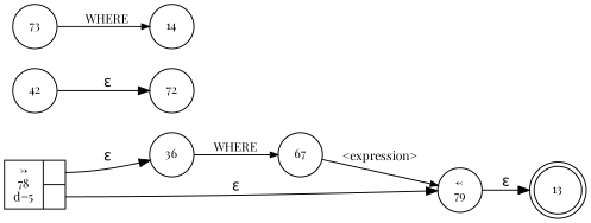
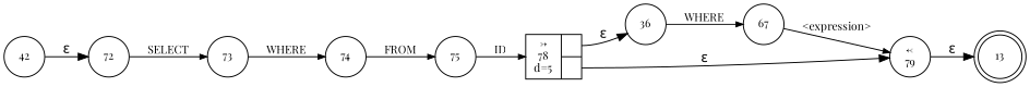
  digraph {
    fontname="Playfair Display"
    rankdir=LR
    node [fixedsize=true fontname="Playfair Display" fontsize=11 shape=circle peripheries=1]
    edge [arrowhead=normal arrowsize=.7 fontname="Playfair Display" fontsize=11]
    n1 [label=13 shape=doublecircle width=.6 peripheries=""]
    n2 [label=72 width=.55]
    n3 [label=73 width=.55]
-   n4 [label=14 width=.55]
+   n4 [label=74 width=.55]
+   n5 [label=75 width=.55]
    n6 [fixedsize=false label="{&rarr;\n78\nd=5|{<p0>|<p1>}}" shape=record]
    n7 [label=36 width=.55]
    n8 [label="&larr;\n79" width=.55]
    n9 [label=42 width=.55]
    n10 [label=67 width=.55]
+   n2 -> n3 [label=SELECT]
    n3 -> n4 [label=WHERE]
+   n4 -> n5 [label=FROM]
+   n5 -> n6 [label=ID]
    n6 -> n7 [label="&epsilon;" tailport=p0 arrowhead="" arrowsize="" fontsize=""]
    n6 -> n8 [label="&epsilon;" tailport=p1 arrowhead="" arrowsize="" fontsize=""]
    n7 -> n10 [label=WHERE]
    n8 -> n1 [label="&epsilon;" arrowhead="" arrowsize="" fontsize=""]
    n9 -> n2 [label="&epsilon;" arrowhead="" arrowsize="" fontsize=""]
    n10 -> n8 [label="<expression>"]
  }
